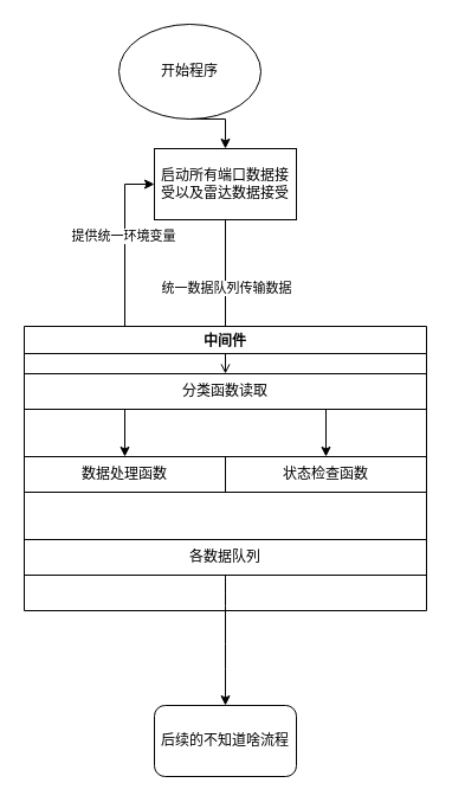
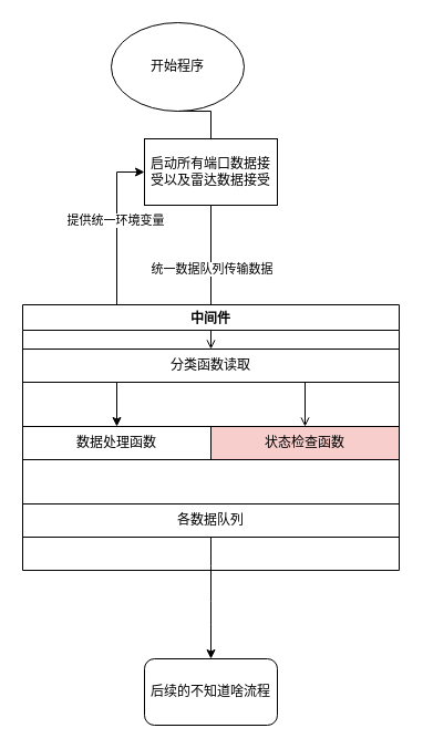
  <mxCell id="0" />
  <mxCell id="1" parent="0" />
  <mxCell id="2" style="edgeStyle=orthogonalEdgeStyle;rounded=0;orthogonalLoop=1;jettySize=auto;html=1;exitX=0.5;exitY=1;exitDx=0;exitDy=0;entryX=0.5;entryY=0;entryDx=0;entryDy=0;endArrow=open;" edge="1" parent="1" source="4" target="12"><mxGeometry relative="1" as="geometry" /></mxCell>
  <mxCell id="3" value="统一数据队列传输数据" style="edgeLabel;html=1;align=center;verticalAlign=middle;resizable=0;points=[];" vertex="1" connectable="0" parent="2"><mxGeometry x="0.323" y="1" relative="1" as="geometry"><mxPoint x="-1" y="-29" as="offset" /></mxGeometry></mxCell>
  <mxCell id="4" value="启动所有端口数据接受以及雷达数据接受" style="rounded=0;whiteSpace=wrap;html=1;" vertex="1" parent="1"><mxGeometry x="130" y="125" width="120" height="60" as="geometry" /></mxCell>
- <mxCell id="5" style="edgeStyle=orthogonalEdgeStyle;rounded=0;orthogonalLoop=1;jettySize=auto;html=1;exitX=0.5;exitY=1;exitDx=0;exitDy=0;entryX=0.5;entryY=0;entryDx=0;entryDy=0;" edge="1" parent="1" source="6" target="4"><mxGeometry relative="1" as="geometry" /></mxCell>
+ <mxCell id="5" style="edgeStyle=orthogonalEdgeStyle;rounded=0;orthogonalLoop=1;jettySize=auto;html=1;exitX=0.5;exitY=1;exitDx=0;exitDy=0;entryX=0.5;entryY=0;entryDx=0;entryDy=0;endArrow=none;" edge="1" parent="1" source="6" target="4"><mxGeometry relative="1" as="geometry" /></mxCell>
  <mxCell id="6" value="开始程序" style="ellipse;whiteSpace=wrap;html=1;" vertex="1" parent="1"><mxGeometry x="100" y="20" width="120" height="80" as="geometry" /></mxCell>
  <mxCell id="7" style="edgeStyle=orthogonalEdgeStyle;rounded=0;orthogonalLoop=1;jettySize=auto;html=1;exitX=0.25;exitY=0;exitDx=0;exitDy=0;entryX=0;entryY=0.5;entryDx=0;entryDy=0;" edge="1" parent="1" source="9" target="4"><mxGeometry relative="1" as="geometry"><Array as="points"><mxPoint x="105" y="155" /></Array></mxGeometry></mxCell>
  <mxCell id="8" value="提供统一环境变量" style="edgeLabel;html=1;align=center;verticalAlign=middle;resizable=0;points=[];" vertex="1" connectable="0" parent="7"><mxGeometry x="-0.512" y="2" relative="1" as="geometry"><mxPoint y="-42" as="offset" /></mxGeometry></mxCell>
  <mxCell id="9" value="中间件" style="swimlane;" vertex="1" parent="1"><mxGeometry x="20" y="275" width="340" height="240" as="geometry"><mxRectangle x="250" y="360" width="70" height="23" as="alternateBounds" /></mxGeometry></mxCell>
  <mxCell id="10" style="edgeStyle=orthogonalEdgeStyle;rounded=0;orthogonalLoop=1;jettySize=auto;html=1;exitX=0.25;exitY=1;exitDx=0;exitDy=0;entryX=0.5;entryY=0;entryDx=0;entryDy=0;" edge="1" parent="9" source="12" target="13"><mxGeometry relative="1" as="geometry" /></mxCell>
- <mxCell id="11" style="edgeStyle=orthogonalEdgeStyle;rounded=0;orthogonalLoop=1;jettySize=auto;html=1;exitX=0.75;exitY=1;exitDx=0;exitDy=0;" edge="1" parent="9" source="12" target="14"><mxGeometry relative="1" as="geometry" /></mxCell>
+ <mxCell id="11" style="edgeStyle=orthogonalEdgeStyle;rounded=0;orthogonalLoop=1;jettySize=auto;html=1;exitX=0.75;exitY=1;exitDx=0;exitDy=0;endArrow=open;" edge="1" parent="9" source="12" target="14"><mxGeometry relative="1" as="geometry" /></mxCell>
  <mxCell id="12" value="分类函数读取" style="rounded=0;whiteSpace=wrap;html=1;" vertex="1" parent="9"><mxGeometry y="40" width="340" height="30" as="geometry" /></mxCell>
  <mxCell id="13" value="数据处理函数" style="rounded=0;whiteSpace=wrap;html=1;" vertex="1" parent="9"><mxGeometry y="110" width="170" height="30" as="geometry" /></mxCell>
- <mxCell id="14" value="状态检查函数" style="rounded=0;whiteSpace=wrap;html=1;" vertex="1" parent="9"><mxGeometry x="170" y="110" width="170" height="30" as="geometry" /></mxCell>
+ <mxCell id="14" value="状态检查函数" style="rounded=0;whiteSpace=wrap;html=1;fillColor=#f8cecc;" vertex="1" parent="9"><mxGeometry x="170" y="110" width="170" height="30" as="geometry" /></mxCell>
  <mxCell id="15" value="各数据队列" style="rounded=0;whiteSpace=wrap;html=1;" vertex="1" parent="9"><mxGeometry y="180" width="340" height="30" as="geometry" /></mxCell>
  <mxCell id="16" value="后续的不知道啥流程" style="rounded=1;whiteSpace=wrap;html=1;" vertex="1" parent="1"><mxGeometry x="130" y="595" width="120" height="60" as="geometry" /></mxCell>
  <mxCell id="17" style="edgeStyle=orthogonalEdgeStyle;curved=1;rounded=0;orthogonalLoop=1;jettySize=auto;html=1;exitX=0.5;exitY=1;exitDx=0;exitDy=0;" edge="1" parent="1" source="15" target="16"><mxGeometry relative="1" as="geometry" /></mxCell>
